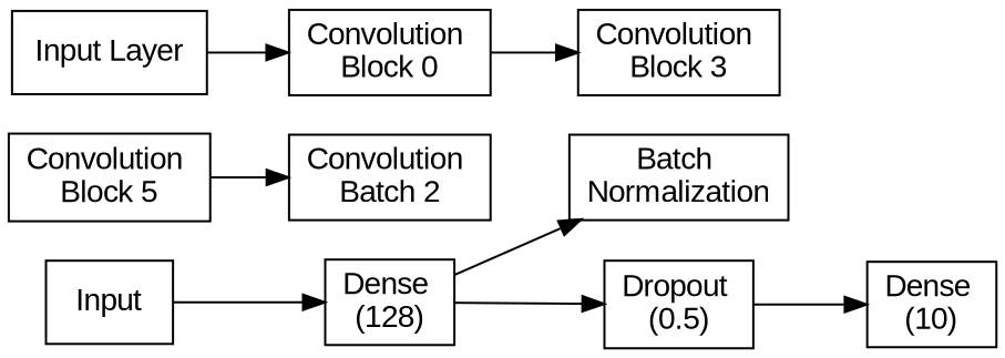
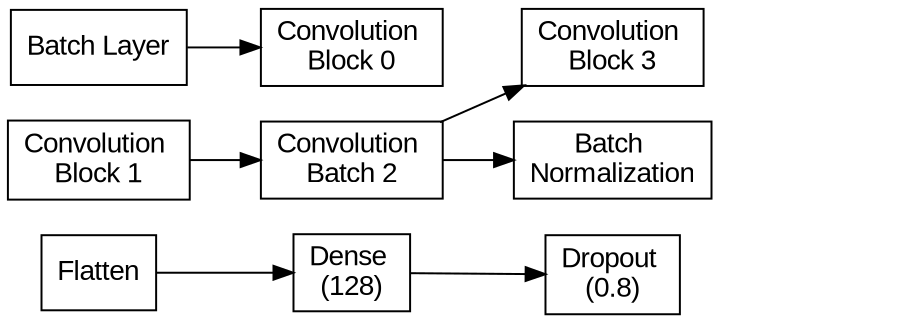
  digraph {
    concentrate=True
    fontname="Liberation Sans"
    rankdir=LR
    node [fontname="Liberation Sans" shape=record]
    edge [fontname="Liberation Sans"]
-   n1 [label="Input Layer"]
+   n1 [label="Batch Layer"]
    n2 [label="Convolution \nBlock 0"]
-   n3 [label="Convolution \nBlock 5"]
+   n3 [label="Convolution \nBlock 1"]
    n4 [label="Convolution \nBatch 2"]
    n5 [label="Convolution \nBlock 3"]
-   n6 [label=Input]
+   n6 [label=Flatten]
    n7 [label="Dense \n(128)"]
    n8 [label="Batch \nNormalization"]
-   n9 [label="Dropout \n(0.5)"]
-   n10 [label="Dense \n(10)"]
+   n9 [label="Dropout \n(0.8)"]
    n1 -> n2
    n3 -> n4
-   n2 -> n5
+   n4 -> n5
    n6 -> n7
-   n7 -> n8
+   n4 -> n8
    n7 -> n9
-   n9 -> n10
  }
